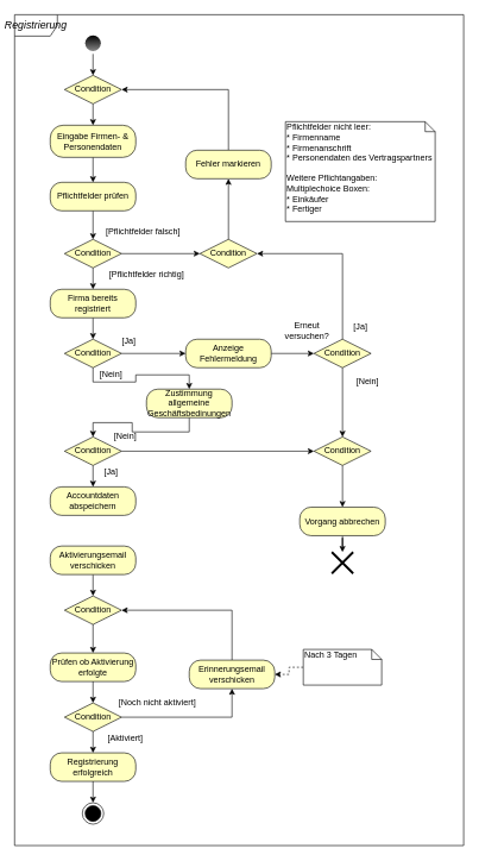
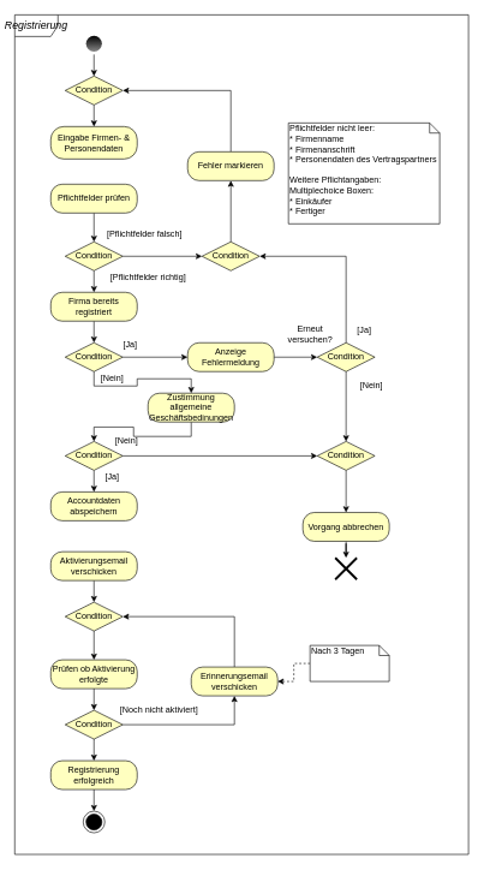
  <mxCell id="0" />
  <mxCell id="1" parent="0" />
  <mxCell id="2" value="&lt;i&gt;&lt;span style=&quot;font-size: 11.0pt ; font-family: &amp;#34;calibri&amp;#34; , sans-serif&quot;&gt;Registrierung&lt;/span&gt;&lt;/i&gt;" style="shape=umlFrame;whiteSpace=wrap;html=1;" parent="1" vertex="1"><mxGeometry x="20" y="20" width="630" height="1165" as="geometry" /></mxCell>
  <mxCell id="3" value="" style="ellipse;html=1;shape=endState;fillColor=#000000;" parent="1" vertex="1"><mxGeometry x="115" y="1125" width="30" height="30" as="geometry" /></mxCell>
  <mxCell id="4" style="edgeStyle=orthogonalEdgeStyle;rounded=0;orthogonalLoop=1;jettySize=auto;html=1;exitX=0.5;exitY=1;exitDx=0;exitDy=0;entryX=0.5;entryY=0;entryDx=0;entryDy=0;strokeColor=#000000;" parent="1" source="5" target="14" edge="1"><mxGeometry relative="1" as="geometry" /></mxCell>
  <mxCell id="5" value="" style="ellipse;html=1;shape=endState;fillColor=#000000;fontStyle=1;strokeColor=none;gradientColor=#878787;" parent="1" vertex="1"><mxGeometry x="115" y="45" width="30" height="30" as="geometry" /></mxCell>
- <mxCell id="6" style="edgeStyle=orthogonalEdgeStyle;rounded=0;orthogonalLoop=1;jettySize=auto;html=1;exitX=0.5;exitY=1;exitDx=0;exitDy=0;entryX=0.5;entryY=0;entryDx=0;entryDy=0;strokeColor=#000000;" parent="1" source="7" target="12" edge="1"><mxGeometry relative="1" as="geometry" /></mxCell>
  <mxCell id="7" value="Eingabe Firmen- &amp;amp; Personendaten" style="rounded=1;whiteSpace=wrap;html=1;arcSize=40;fontColor=#000000;fillColor=#ffffc0;" parent="1" vertex="1"><mxGeometry x="70" y="175" width="120" height="45" as="geometry" /></mxCell>
  <mxCell id="8" style="edgeStyle=orthogonalEdgeStyle;rounded=0;orthogonalLoop=1;jettySize=auto;html=1;exitX=0.5;exitY=1;exitDx=0;exitDy=0;entryX=0.5;entryY=0;entryDx=0;entryDy=0;strokeColor=#000000;" parent="1" source="10" target="34" edge="1"><mxGeometry relative="1" as="geometry" /></mxCell>
  <mxCell id="9" style="edgeStyle=orthogonalEdgeStyle;rounded=0;orthogonalLoop=1;jettySize=auto;html=1;exitX=1;exitY=0.5;exitDx=0;exitDy=0;entryX=0;entryY=0.5;entryDx=0;entryDy=0;strokeColor=#000000;" parent="1" source="10" target="39" edge="1"><mxGeometry relative="1" as="geometry" /></mxCell>
  <mxCell id="10" value="Condition" style="rhombus;whiteSpace=wrap;html=1;fillColor=#ffffc0;" parent="1" vertex="1"><mxGeometry x="90" y="335" width="80" height="40" as="geometry" /></mxCell>
  <mxCell id="11" style="edgeStyle=orthogonalEdgeStyle;rounded=0;orthogonalLoop=1;jettySize=auto;html=1;exitX=0.5;exitY=1;exitDx=0;exitDy=0;entryX=0.5;entryY=0;entryDx=0;entryDy=0;strokeColor=#000000;" parent="1" source="12" target="10" edge="1"><mxGeometry relative="1" as="geometry" /></mxCell>
  <mxCell id="12" value="Pflichtfelder prüfen" style="rounded=1;whiteSpace=wrap;html=1;arcSize=40;fontColor=#000000;fillColor=#ffffc0;" parent="1" vertex="1"><mxGeometry x="70" y="255" width="120" height="40" as="geometry" /></mxCell>
  <mxCell id="13" style="edgeStyle=orthogonalEdgeStyle;rounded=0;orthogonalLoop=1;jettySize=auto;html=1;exitX=0.5;exitY=1;exitDx=0;exitDy=0;entryX=0.5;entryY=0;entryDx=0;entryDy=0;strokeColor=#000000;" parent="1" source="14" target="7" edge="1"><mxGeometry relative="1" as="geometry" /></mxCell>
  <mxCell id="14" value="Condition" style="rhombus;whiteSpace=wrap;html=1;fillColor=#ffffc0;" parent="1" vertex="1"><mxGeometry x="90" y="105" width="80" height="40" as="geometry" /></mxCell>
  <mxCell id="15" style="edgeStyle=orthogonalEdgeStyle;rounded=0;orthogonalLoop=1;jettySize=auto;html=1;exitX=0.5;exitY=0;exitDx=0;exitDy=0;entryX=1;entryY=0.5;entryDx=0;entryDy=0;strokeColor=#000000;" parent="1" source="16" target="14" edge="1"><mxGeometry relative="1" as="geometry" /></mxCell>
  <mxCell id="16" value="Fehler markieren" style="rounded=1;whiteSpace=wrap;html=1;arcSize=40;fontColor=#000000;fillColor=#ffffc0;" parent="1" vertex="1"><mxGeometry x="260" y="210" width="120" height="40" as="geometry" /></mxCell>
  <mxCell id="17" style="edgeStyle=orthogonalEdgeStyle;rounded=0;orthogonalLoop=1;jettySize=auto;html=1;exitX=0.5;exitY=1;exitDx=0;exitDy=0;entryX=0.5;entryY=0;entryDx=0;entryDy=0;strokeColor=#000000;" parent="1" source="18" target="21" edge="1"><mxGeometry relative="1" as="geometry" /></mxCell>
  <mxCell id="18" value="Zustimmung allgemeine Geschäftsbedinungen" style="rounded=1;whiteSpace=wrap;html=1;arcSize=40;fontColor=#000000;fillColor=#ffffc0;" parent="1" vertex="1"><mxGeometry x="205" y="545" width="120" height="40" as="geometry" /></mxCell>
  <mxCell id="19" style="edgeStyle=orthogonalEdgeStyle;rounded=0;orthogonalLoop=1;jettySize=auto;html=1;exitX=0.5;exitY=1;exitDx=0;exitDy=0;entryX=0.5;entryY=0;entryDx=0;entryDy=0;strokeColor=#000000;" parent="1" source="21" target="27" edge="1"><mxGeometry relative="1" as="geometry" /></mxCell>
  <mxCell id="20" style="edgeStyle=orthogonalEdgeStyle;rounded=0;orthogonalLoop=1;jettySize=auto;html=1;exitX=1;exitY=0.5;exitDx=0;exitDy=0;entryX=0;entryY=0.5;entryDx=0;entryDy=0;strokeColor=#000000;" parent="1" source="21" target="43" edge="1"><mxGeometry relative="1" as="geometry" /></mxCell>
  <mxCell id="21" value="Condition" style="rhombus;whiteSpace=wrap;html=1;fillColor=#ffffc0;" parent="1" vertex="1"><mxGeometry x="90" y="612" width="80" height="40" as="geometry" /></mxCell>
  <mxCell id="22" style="edgeStyle=orthogonalEdgeStyle;rounded=0;orthogonalLoop=1;jettySize=auto;html=1;exitX=1;exitY=0.5;exitDx=0;exitDy=0;entryX=0;entryY=0.5;entryDx=0;entryDy=0;strokeColor=#000000;" parent="1" source="23" target="46" edge="1"><mxGeometry relative="1" as="geometry" /></mxCell>
  <mxCell id="23" value="Anzeige Fehlermeldung" style="rounded=1;whiteSpace=wrap;html=1;arcSize=40;fontColor=#000000;fillColor=#ffffc0;" parent="1" vertex="1"><mxGeometry x="260" y="475" width="120" height="40" as="geometry" /></mxCell>
  <mxCell id="24" style="edgeStyle=orthogonalEdgeStyle;rounded=0;orthogonalLoop=1;jettySize=auto;html=1;exitX=0.5;exitY=1;exitDx=0;exitDy=0;strokeColor=#000000;" parent="1" source="25" target="26" edge="1"><mxGeometry relative="1" as="geometry" /></mxCell>
  <mxCell id="25" value="Vorgang abbrechen" style="rounded=1;whiteSpace=wrap;html=1;arcSize=40;fontColor=#000000;fillColor=#ffffc0;" parent="1" vertex="1"><mxGeometry x="420" y="710.5" width="120" height="40" as="geometry" /></mxCell>
  <mxCell id="26" value="" style="shape=umlDestroy;whiteSpace=wrap;html=1;strokeWidth=3;gradientColor=none;" parent="1" vertex="1"><mxGeometry x="465" y="773.5" width="30" height="30" as="geometry" /></mxCell>
  <mxCell id="27" value="Accountdaten abspeichern" style="rounded=1;whiteSpace=wrap;html=1;arcSize=40;fontColor=#000000;fillColor=#ffffc0;" parent="1" vertex="1"><mxGeometry x="70" y="682" width="120" height="40" as="geometry" /></mxCell>
  <mxCell id="28" style="edgeStyle=orthogonalEdgeStyle;rounded=0;orthogonalLoop=1;jettySize=auto;html=1;exitX=0.5;exitY=1;exitDx=0;exitDy=0;entryX=0.5;entryY=0;entryDx=0;entryDy=0;strokeColor=#000000;" parent="1" source="29" target="3" edge="1"><mxGeometry relative="1" as="geometry" /></mxCell>
  <mxCell id="29" value="Registrierung erfolgreich" style="rounded=1;whiteSpace=wrap;html=1;arcSize=40;fontColor=#000000;fillColor=#ffffc0;" parent="1" vertex="1"><mxGeometry x="70" y="1055" width="120" height="40" as="geometry" /></mxCell>
  <mxCell id="30" value="[Pflichtfelder falsch]" style="text;html=1;align=center;verticalAlign=middle;resizable=0;points=[];autosize=1;" parent="1" vertex="1"><mxGeometry x="140" y="315" width="120" height="20" as="geometry" /></mxCell>
  <mxCell id="31" value="[Ja]" style="text;html=1;align=center;verticalAlign=middle;resizable=0;points=[];autosize=1;" parent="1" vertex="1"><mxGeometry x="140" y="652" width="30" height="20" as="geometry" /></mxCell>
  <mxCell id="32" value="[Nein]" style="text;html=1;align=center;verticalAlign=middle;resizable=0;points=[];autosize=1;" parent="1" vertex="1"><mxGeometry x="150" y="602" width="50" height="20" as="geometry" /></mxCell>
  <mxCell id="33" style="edgeStyle=orthogonalEdgeStyle;rounded=0;orthogonalLoop=1;jettySize=auto;html=1;exitX=0.5;exitY=1;exitDx=0;exitDy=0;entryX=0.5;entryY=0;entryDx=0;entryDy=0;strokeColor=#000000;" parent="1" source="34" target="37" edge="1"><mxGeometry relative="1" as="geometry" /></mxCell>
  <mxCell id="34" value="Firma bereits registriert" style="rounded=1;whiteSpace=wrap;html=1;arcSize=40;fontColor=#000000;fillColor=#ffffc0;" parent="1" vertex="1"><mxGeometry x="70" y="405" width="120" height="40" as="geometry" /></mxCell>
  <mxCell id="35" style="edgeStyle=orthogonalEdgeStyle;rounded=0;orthogonalLoop=1;jettySize=auto;html=1;exitX=0.5;exitY=1;exitDx=0;exitDy=0;entryX=0.5;entryY=0;entryDx=0;entryDy=0;strokeColor=#000000;" parent="1" source="37" target="18" edge="1"><mxGeometry relative="1" as="geometry" /></mxCell>
  <mxCell id="36" style="edgeStyle=orthogonalEdgeStyle;rounded=0;orthogonalLoop=1;jettySize=auto;html=1;exitX=1;exitY=0.5;exitDx=0;exitDy=0;entryX=0;entryY=0.5;entryDx=0;entryDy=0;strokeColor=#000000;" parent="1" source="37" target="23" edge="1"><mxGeometry relative="1" as="geometry" /></mxCell>
  <mxCell id="37" value="Condition" style="rhombus;whiteSpace=wrap;html=1;fillColor=#ffffc0;" parent="1" vertex="1"><mxGeometry x="90" y="475" width="80" height="40" as="geometry" /></mxCell>
  <mxCell id="38" style="edgeStyle=orthogonalEdgeStyle;rounded=0;orthogonalLoop=1;jettySize=auto;html=1;exitX=0.5;exitY=0;exitDx=0;exitDy=0;entryX=0.5;entryY=1;entryDx=0;entryDy=0;strokeColor=#000000;" parent="1" source="39" target="16" edge="1"><mxGeometry relative="1" as="geometry" /></mxCell>
  <mxCell id="39" value="Condition" style="rhombus;whiteSpace=wrap;html=1;fillColor=#ffffc0;" parent="1" vertex="1"><mxGeometry x="280" y="335" width="80" height="40" as="geometry" /></mxCell>
  <mxCell id="40" value="[Nein]" style="text;html=1;align=center;verticalAlign=middle;resizable=0;points=[];autosize=1;" parent="1" vertex="1"><mxGeometry x="130" y="515" width="50" height="20" as="geometry" /></mxCell>
  <mxCell id="41" value="[Ja]" style="text;html=1;align=center;verticalAlign=middle;resizable=0;points=[];autosize=1;" parent="1" vertex="1"><mxGeometry x="165" y="468" width="30" height="20" as="geometry" /></mxCell>
  <mxCell id="42" style="edgeStyle=orthogonalEdgeStyle;rounded=0;orthogonalLoop=1;jettySize=auto;html=1;exitX=0.5;exitY=1;exitDx=0;exitDy=0;entryX=0.5;entryY=0;entryDx=0;entryDy=0;strokeColor=#000000;" parent="1" source="43" target="25" edge="1"><mxGeometry relative="1" as="geometry" /></mxCell>
  <mxCell id="43" value="Condition" style="rhombus;whiteSpace=wrap;html=1;fillColor=#ffffc0;" parent="1" vertex="1"><mxGeometry x="440" y="612" width="80" height="40" as="geometry" /></mxCell>
  <mxCell id="44" style="edgeStyle=orthogonalEdgeStyle;rounded=0;orthogonalLoop=1;jettySize=auto;html=1;exitX=0.5;exitY=0;exitDx=0;exitDy=0;entryX=1;entryY=0.5;entryDx=0;entryDy=0;strokeColor=#000000;" parent="1" source="46" target="39" edge="1"><mxGeometry relative="1" as="geometry" /></mxCell>
  <mxCell id="45" style="edgeStyle=orthogonalEdgeStyle;rounded=0;orthogonalLoop=1;jettySize=auto;html=1;exitX=0.5;exitY=1;exitDx=0;exitDy=0;entryX=0.5;entryY=0;entryDx=0;entryDy=0;strokeColor=#000000;" parent="1" source="46" target="43" edge="1"><mxGeometry relative="1" as="geometry" /></mxCell>
  <mxCell id="46" value="Condition" style="rhombus;whiteSpace=wrap;html=1;fillColor=#ffffc0;" parent="1" vertex="1"><mxGeometry x="440" y="475" width="80" height="40" as="geometry" /></mxCell>
  <mxCell id="47" value="Erneut&lt;br&gt;versuchen?" style="text;html=1;align=center;verticalAlign=middle;resizable=0;points=[];autosize=1;" parent="1" vertex="1"><mxGeometry x="390" y="448" width="80" height="30" as="geometry" /></mxCell>
  <mxCell id="48" value="[Ja]" style="text;html=1;align=center;verticalAlign=middle;resizable=0;points=[];autosize=1;" parent="1" vertex="1"><mxGeometry x="490" y="448" width="30" height="20" as="geometry" /></mxCell>
  <mxCell id="49" value="[Nein]" style="text;html=1;align=center;verticalAlign=middle;resizable=0;points=[];autosize=1;" parent="1" vertex="1"><mxGeometry x="490" y="525" width="50" height="20" as="geometry" /></mxCell>
  <mxCell id="50" value="Pflichtfelder nicht leer:&lt;br&gt;* Firmenname&lt;br&gt;* Firmenanschrift&lt;br&gt;* Personendaten des Vertragspartners&lt;br&gt;&lt;br&gt;Weitere Pflichtangaben:&lt;br&gt;Multiplechoice Boxen:&lt;br&gt;* Einkäufer&lt;br&gt;* Fertiger" style="shape=note;whiteSpace=wrap;html=1;size=14;verticalAlign=top;align=left;spacingTop=-6;strokeColor=#000000;gradientColor=none;" vertex="1" parent="1"><mxGeometry x="400" y="170" width="210" height="140" as="geometry" /></mxCell>
  <mxCell id="51" value="[Pflichtfelder richtig]" style="text;html=1;align=center;verticalAlign=middle;resizable=0;points=[];autosize=1;" vertex="1" parent="1"><mxGeometry x="145" y="375" width="120" height="20" as="geometry" /></mxCell>
  <mxCell id="52" style="edgeStyle=orthogonalEdgeStyle;rounded=0;orthogonalLoop=1;jettySize=auto;html=1;exitX=0.5;exitY=1;exitDx=0;exitDy=0;entryX=0.5;entryY=0;entryDx=0;entryDy=0;strokeColor=#000000;" edge="1" parent="1" source="53" target="55"><mxGeometry relative="1" as="geometry" /></mxCell>
  <mxCell id="53" value="Aktivierungsemail&lt;br&gt;verschicken" style="rounded=1;whiteSpace=wrap;html=1;arcSize=40;fontColor=#000000;fillColor=#ffffc0;" vertex="1" parent="1"><mxGeometry x="70" y="765" width="120" height="40" as="geometry" /></mxCell>
  <mxCell id="54" style="edgeStyle=orthogonalEdgeStyle;rounded=0;orthogonalLoop=1;jettySize=auto;html=1;exitX=0.5;exitY=1;exitDx=0;exitDy=0;entryX=0.5;entryY=0;entryDx=0;entryDy=0;strokeColor=#000000;" edge="1" parent="1" source="55" target="57"><mxGeometry relative="1" as="geometry" /></mxCell>
  <mxCell id="55" value="Condition" style="rhombus;whiteSpace=wrap;html=1;fillColor=#ffffc0;" vertex="1" parent="1"><mxGeometry x="90" y="835" width="80" height="40" as="geometry" /></mxCell>
  <mxCell id="56" style="edgeStyle=orthogonalEdgeStyle;rounded=0;orthogonalLoop=1;jettySize=auto;html=1;exitX=0.5;exitY=1;exitDx=0;exitDy=0;entryX=0.5;entryY=0;entryDx=0;entryDy=0;strokeColor=#000000;" edge="1" parent="1" source="57" target="60"><mxGeometry relative="1" as="geometry" /></mxCell>
  <mxCell id="57" value="Prüfen ob Aktivierung erfolgte" style="rounded=1;whiteSpace=wrap;html=1;arcSize=40;fontColor=#000000;fillColor=#ffffc0;" vertex="1" parent="1"><mxGeometry x="70" y="915" width="120" height="40" as="geometry" /></mxCell>
  <mxCell id="58" style="edgeStyle=orthogonalEdgeStyle;rounded=0;orthogonalLoop=1;jettySize=auto;html=1;exitX=0.5;exitY=1;exitDx=0;exitDy=0;entryX=0.5;entryY=0;entryDx=0;entryDy=0;strokeColor=#000000;" edge="1" parent="1" source="60" target="29"><mxGeometry relative="1" as="geometry" /></mxCell>
  <mxCell id="59" style="edgeStyle=orthogonalEdgeStyle;rounded=0;orthogonalLoop=1;jettySize=auto;html=1;exitX=1;exitY=0.5;exitDx=0;exitDy=0;entryX=0.5;entryY=1;entryDx=0;entryDy=0;strokeColor=#000000;" edge="1" parent="1" source="60" target="62"><mxGeometry relative="1" as="geometry" /></mxCell>
  <mxCell id="60" value="Condition" style="rhombus;whiteSpace=wrap;html=1;fillColor=#ffffc0;" vertex="1" parent="1"><mxGeometry x="90" y="985" width="80" height="40" as="geometry" /></mxCell>
  <mxCell id="61" style="edgeStyle=orthogonalEdgeStyle;rounded=0;orthogonalLoop=1;jettySize=auto;html=1;exitX=0.5;exitY=0;exitDx=0;exitDy=0;entryX=1;entryY=0.5;entryDx=0;entryDy=0;strokeColor=#000000;" edge="1" parent="1" source="62" target="55"><mxGeometry relative="1" as="geometry" /></mxCell>
  <mxCell id="62" value="Erinnerungsemail verschicken" style="rounded=1;whiteSpace=wrap;html=1;arcSize=40;fontColor=#000000;fillColor=#ffffc0;" vertex="1" parent="1"><mxGeometry x="265" y="925" width="120" height="40" as="geometry" /></mxCell>
  <mxCell id="63" style="edgeStyle=orthogonalEdgeStyle;rounded=0;orthogonalLoop=1;jettySize=auto;html=1;entryX=1;entryY=0.5;entryDx=0;entryDy=0;strokeColor=#000000;dashed=1;" edge="1" parent="1" source="64" target="62"><mxGeometry relative="1" as="geometry" /></mxCell>
- <mxCell id="64" value="Nach 3 Tagen" style="shape=note;whiteSpace=wrap;html=1;size=14;verticalAlign=top;align=left;spacingTop=-6;strokeColor=#000000;gradientColor=none;" vertex="1" parent="1"><mxGeometry x="425" y="910" width="110" height="50" as="geometry" /></mxCell>
+ <mxCell id="64" value="Nach 3 Tagen" style="shape=note;whiteSpace=wrap;html=1;size=14;verticalAlign=top;align=left;spacingTop=-6;strokeColor=#000000;gradientColor=none;" vertex="1" parent="1"><mxGeometry x="430" y="895" width="110" height="50" as="geometry" /></mxCell>
  <mxCell id="65" value="[Noch nicht aktiviert]" style="text;html=1;align=center;verticalAlign=middle;resizable=0;points=[];autosize=1;" vertex="1" parent="1"><mxGeometry x="160" y="975" width="120" height="20" as="geometry" /></mxCell>
- <mxCell id="66" value="[Aktiviert]" style="text;html=1;align=center;verticalAlign=middle;resizable=0;points=[];autosize=1;" vertex="1" parent="1"><mxGeometry x="145" y="1025" width="60" height="20" as="geometry" /></mxCell>
